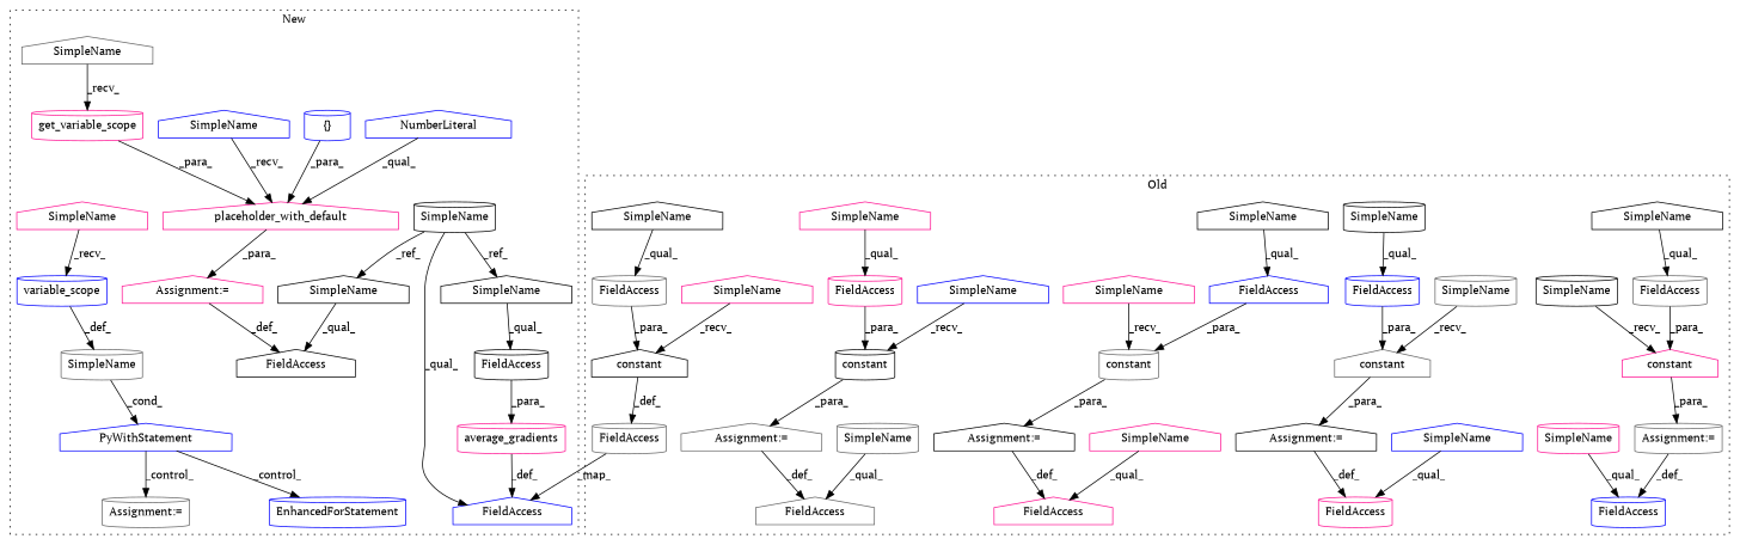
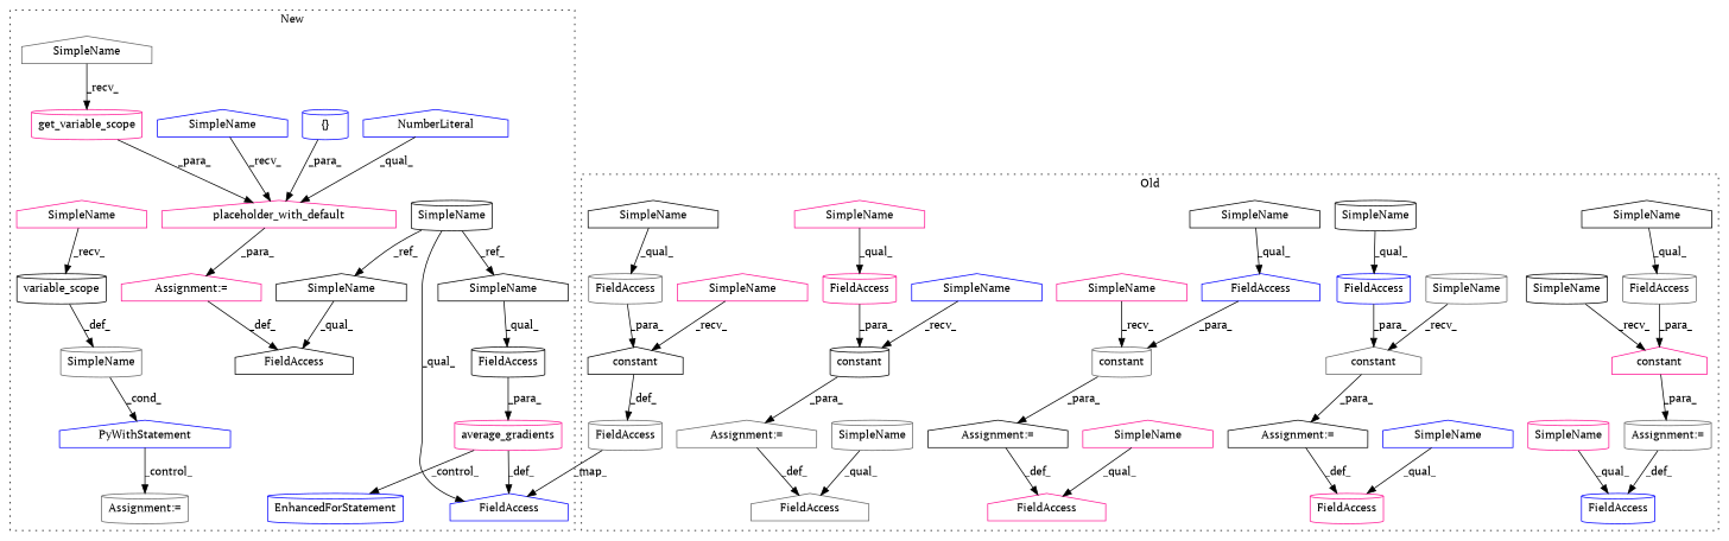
  digraph {
    fontname="PT Serif"
    node [a=42 color=black fontname="PT Serif" l=4 s=11129 shape=house]
    edge [fontname="PT Serif"]
    n1 [a=32 l="9,1" label=constant s="11181,11228" shape=cylinder]
    n2 [a=22 color=gray40 l=40 label=FieldAccess]
    n3 [a=22 color=deeppink l=38 label=FieldAccess s=11190 shape=cylinder]
    n4 [a=22 color=deeppink l=36 label=FieldAccess s=11031 shape=cylinder]
    n5 [a=32 color=gray40 l="9,1" label=constant s="11079,11122"]
    n6 [a=22 color=gray40 l=29 label=FieldAccess s=11287 shape=cylinder]
    n7 [a=32 color=deeppink l="9,1" label=constant s="11278,11316"]
    n8 [a=22 color=blue l=33 label=FieldAccess s=10991]
    n9 [a=32 color=gray40 l="9,1" label=constant s="10982,11024" shape=cylinder]
    n10 [a=22 color=blue l=31 label=FieldAccess s=11235 shape=cylinder]
    n11 [a=22 color=deeppink l=35 label=FieldAccess s=10935]
    n12 [a=22 color=gray40 l=34 label=FieldAccess s=11380 shape=cylinder]
    n13 [a=32 l="9,1" label=constant s="11371,11414"]
    n14 [a=22 color=blue l=34 label=FieldAccess s=11088 shape=cylinder]
    n15 [a=7 l=1 label="Assignment:=" s=11067]
    n16 [a=7 color=gray40 l=1 label="Assignment:=" s=11266 shape=cylinder]
    n17 [a=7 color=gray40 l=1 label="Assignment:=" s=11169]
    n18 [a=7 l=1 label="Assignment:=" s=10970]
    n19 [a=22 color=gray40 l=36 label=FieldAccess s=11323 shape=cylinder]
    n20 [l=10 label=SimpleName s=11267 shape=cylinder]
    n21 [color=deeppink l=10 label=SimpleName s=11360]
    n22 [color=gray40 l=10 label=SimpleName s=11068 shape=cylinder]
    n23 [color=deeppink l=10 label=SimpleName s=10971]
    n24 [color=blue l=10 label=SimpleName s=11170]
    n25 [label=SimpleName s=11088 shape=cylinder]
    n26 [label=SimpleName s=10991]
    n27 [color=deeppink label=SimpleName s=11235 shape=cylinder]
    n28 [label=SimpleName s=11287]
    n29 [color=deeppink label=SimpleName s=11190]
    n30 [color=blue label=SimpleName s=11031]
    n31 [label=SimpleName s=11380]
    n32 [color=deeppink label=SimpleName s=10935]
    n33 [color=gray40 label=SimpleName shape=cylinder]
    n34 [a=70 color=blue l="71,2" label=EnhancedForStatement s="13655,13762" shape=cylinder]
-   n35 [a=32 color=blue l="15,1" label=variable_scope s="13581,13627" shape=cylinder]
+   n35 [a=32 l="15,1" label=variable_scope s="13581,13627" shape=cylinder]
    n36 [a=32 color=deeppink l="25,1" label=placeholder_with_default s="13442,13482"]
    n37 [a=34 color=blue l=3 label=NumberLiteral s=13467]
    n38 [a=4 color=blue l=2 label="{}" s=13480 shape=cylinder]
    n39 [color=gray40 label=SimpleName shape=cylinder l="" s=""]
    n40 [a=104 color=blue l="10,2" label=PyWithStatement s="13560,13628"]
    n41 [a=32 color=deeppink l=20 label=get_variable_scope s=13607 shape=cylinder]
    n42 [a=22 l=24 label=FieldAccess s=13406]
    n43 [label=SimpleName s=12718 shape=cylinder]
    n44 [a=22 l=19 label=FieldAccess s=14798 shape=cylinder]
    n45 [a=7 color=deeppink l=1 label="Assignment:=" s=13430]
    n46 [a=7 color=gray40 l=5 label="Assignment:=" s=13642 shape=cylinder]
    n47 [a=32 color=deeppink l="18,1" label=average_gradients s="14780,14817" shape=cylinder]
    n48 [a=22 color=blue l=14 label=FieldAccess s=14765]
    n49 [label=SimpleName s=13406]
    n50 [label=SimpleName s=14798]
    n51 [color=blue l=10 label=SimpleName s=13431]
    n52 [color=deeppink l=10 label=SimpleName s=13570]
    n53 [color=gray40 l=10 label=SimpleName s=13596]
    subgraph cluster_1 {
      label=Old
      style=dotted
      n1
      n2
      n3
      n4
      n5
      n6
      n7
      n8
      n9
      n10
      n11
      n12
      n13
      n14
      n15
      n16
      n17
      n18
      n19
      n20
      n21
      n22
      n23
      n24
      n25
      n26
      n27
      n28
      n29
      n30
      n31
      n32
      n33
    }
    subgraph cluster_2 {
      label=New
      style=dotted
      n34
      n35
      n36
      n37
      n38
      n39
      n40
      n41
      n42
      n43
      n44
      n45
      n46
      n47
      n48
      n49
      n50
      n51
      n52
      n53
    }
    n1 -> n17 [label=_para_]
    n3 -> n1 [label=_para_]
    n5 -> n15 [label=_para_]
    n6 -> n7 [label=_para_]
    n7 -> n16 [label=_para_]
    n8 -> n9 [label=_para_]
    n9 -> n18 [label=_para_]
    n12 -> n13 [label=_para_]
    n13 -> n19 [label=_def_]
    n14 -> n5 [label=_para_]
    n15 -> n4 [label=_def_]
    n16 -> n10 [label=_def_]
    n17 -> n2 [label=_def_]
    n18 -> n11 [label=_def_]
    n19 -> n48 [label=_map_]
    n20 -> n7 [label=_recv_]
    n21 -> n13 [label=_recv_]
    n22 -> n5 [label=_recv_]
    n23 -> n9 [label=_recv_]
    n24 -> n1 [label=_recv_]
    n25 -> n14 [label=_qual_]
    n26 -> n8 [label=_qual_]
    n27 -> n10 [label=_qual_]
    n28 -> n6 [label=_qual_]
    n29 -> n3 [label=_qual_]
    n30 -> n4 [label=_qual_]
    n31 -> n12 [label=_qual_]
    n32 -> n11 [label=_qual_]
    n33 -> n2 [label=_qual_]
    n35 -> n39 [label=_def_]
    n36 -> n45 [label=_para_]
    n37 -> n36 [label=_qual_]
    n38 -> n36 [label=_para_]
    n39 -> n40 [label=_cond_]
-   n40 -> n34 [label=_control_]
+   n47 -> n34 [label=_control_]
    n40 -> n46 [label=_control_]
    n41 -> n36 [label=_para_]
    n43 -> n48 [label=_qual_]
    n43 -> n49 [label=_ref_]
    n43 -> n50 [label=_ref_]
    n44 -> n47 [label=_para_]
    n45 -> n42 [label=_def_]
    n47 -> n48 [label=_def_]
    n49 -> n42 [label=_qual_]
    n50 -> n44 [label=_qual_]
    n51 -> n36 [label=_recv_]
    n52 -> n35 [label=_recv_]
    n53 -> n41 [label=_recv_]
  }
